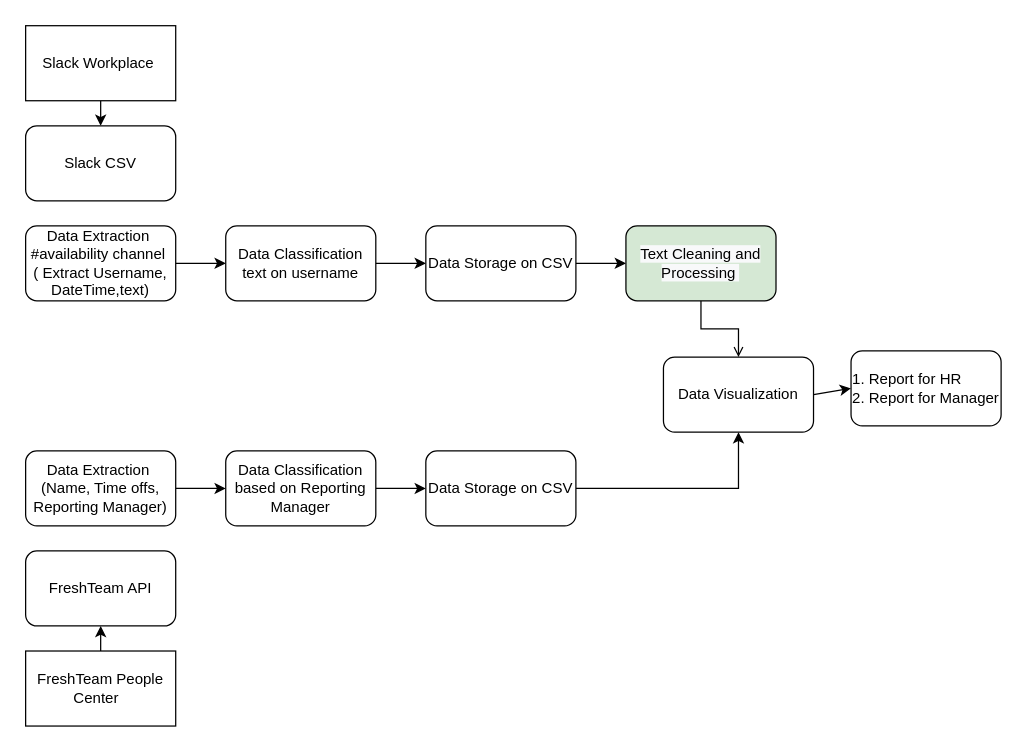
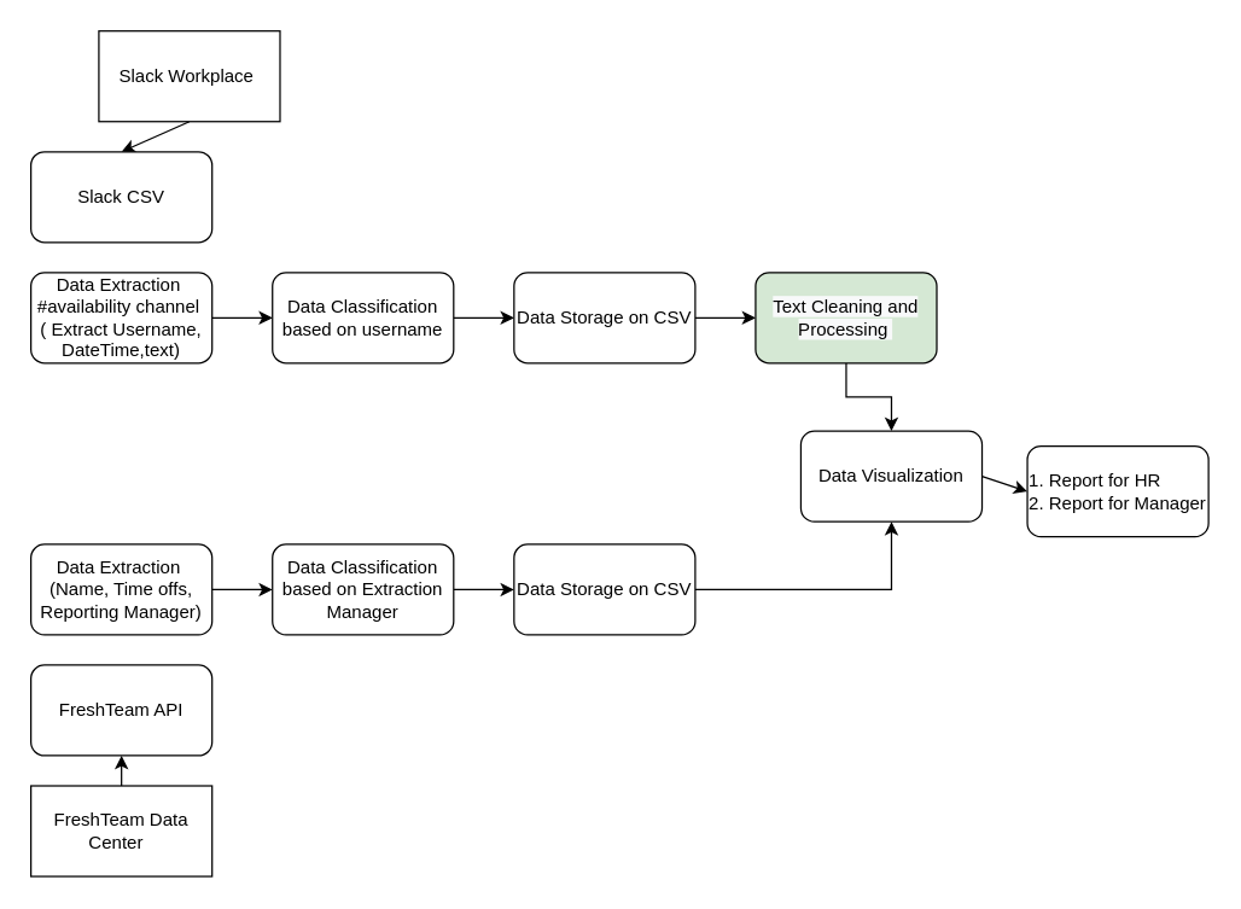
  <mxCell id="0" />
  <mxCell id="1" parent="0" />
  <mxCell id="2" style="edgeStyle=none;rounded=0;orthogonalLoop=1;jettySize=auto;html=1;exitX=0.5;exitY=1;exitDx=0;exitDy=0;entryX=0.5;entryY=0;entryDx=0;entryDy=0;" edge="1" parent="1" source="3"><mxGeometry relative="1" as="geometry"><mxPoint x="80" y="100" as="targetPoint" /></mxGeometry></mxCell>
- <mxCell id="3" value="Slack Workplace&amp;nbsp;" style="rounded=0;whiteSpace=wrap;html=1;" vertex="1" parent="1"><mxGeometry x="20" y="20" width="120" height="60" as="geometry" /></mxCell>
+ <mxCell id="3" value="Slack Workplace&amp;nbsp;" style="rounded=0;whiteSpace=wrap;html=1;" vertex="1" parent="1"><mxGeometry x="65" y="20" width="120" height="60" as="geometry" /></mxCell>
  <mxCell id="4" style="edgeStyle=none;rounded=0;orthogonalLoop=1;jettySize=auto;html=1;exitX=0.5;exitY=0;exitDx=0;exitDy=0;entryX=0.5;entryY=1;entryDx=0;entryDy=0;" edge="1" parent="1" source="5"><mxGeometry relative="1" as="geometry"><mxPoint x="80" y="500" as="targetPoint" /></mxGeometry></mxCell>
- <mxCell id="5" value="FreshTeam People Center&amp;nbsp;&amp;nbsp;" style="rounded=0;whiteSpace=wrap;html=1;" vertex="1" parent="1"><mxGeometry x="20" y="520" width="120" height="60" as="geometry" /></mxCell>
+ <mxCell id="5" value="FreshTeam Data Center&amp;nbsp;&amp;nbsp;" style="rounded=0;whiteSpace=wrap;html=1;" vertex="1" parent="1"><mxGeometry x="20" y="520" width="120" height="60" as="geometry" /></mxCell>
  <mxCell id="6" style="edgeStyle=none;rounded=0;orthogonalLoop=1;jettySize=auto;html=1;exitX=1;exitY=0.5;exitDx=0;exitDy=0;entryX=0;entryY=0.5;entryDx=0;entryDy=0;" edge="1" parent="1"><mxGeometry relative="1" as="geometry"><mxPoint x="140" y="390" as="sourcePoint" /><mxPoint x="180" y="390" as="targetPoint" /></mxGeometry></mxCell>
  <mxCell id="7" style="edgeStyle=none;rounded=0;orthogonalLoop=1;jettySize=auto;html=1;exitX=1;exitY=0.5;exitDx=0;exitDy=0;entryX=0;entryY=0.5;entryDx=0;entryDy=0;" edge="1" parent="1"><mxGeometry relative="1" as="geometry"><mxPoint x="140" y="210" as="sourcePoint" /><mxPoint x="180" y="210" as="targetPoint" /></mxGeometry></mxCell>
  <mxCell id="8" value="Slack CSV" style="rounded=1;whiteSpace=wrap;html=1;" vertex="1" parent="1"><mxGeometry x="20" y="100" width="120" height="60" as="geometry" /></mxCell>
  <mxCell id="9" value="&lt;span&gt;Data Extraction&amp;nbsp;&lt;/span&gt;&lt;br&gt;&lt;span&gt;#availability channel&amp;nbsp;&lt;/span&gt;&lt;br&gt;&lt;span&gt;( Extract Username, DateTime,text)&lt;/span&gt;" style="rounded=1;whiteSpace=wrap;html=1;" vertex="1" parent="1"><mxGeometry x="20" y="180" width="120" height="60" as="geometry" /></mxCell>
  <mxCell id="10" style="edgeStyle=none;rounded=0;orthogonalLoop=1;jettySize=auto;html=1;exitX=1;exitY=0.5;exitDx=0;exitDy=0;entryX=0;entryY=0.5;entryDx=0;entryDy=0;" edge="1" parent="1" source="11" target="13"><mxGeometry relative="1" as="geometry" /></mxCell>
- <mxCell id="11" value="&lt;span&gt;Data Classification text on username&lt;/span&gt;" style="rounded=1;whiteSpace=wrap;html=1;" vertex="1" parent="1"><mxGeometry x="180" y="180" width="120" height="60" as="geometry" /></mxCell>
+ <mxCell id="11" value="&lt;span&gt;Data Classification based on username&lt;/span&gt;" style="rounded=1;whiteSpace=wrap;html=1;" vertex="1" parent="1"><mxGeometry x="180" y="180" width="120" height="60" as="geometry" /></mxCell>
  <mxCell id="12" style="edgeStyle=none;rounded=0;orthogonalLoop=1;jettySize=auto;html=1;exitX=1;exitY=0.5;exitDx=0;exitDy=0;entryX=0;entryY=0.5;entryDx=0;entryDy=0;" edge="1" parent="1" source="13" target="15"><mxGeometry relative="1" as="geometry" /></mxCell>
  <mxCell id="13" value="&lt;span&gt;Data Storage on CSV&lt;/span&gt;" style="rounded=1;whiteSpace=wrap;html=1;" vertex="1" parent="1"><mxGeometry x="340" y="180" width="120" height="60" as="geometry" /></mxCell>
- <mxCell id="14" style="edgeStyle=orthogonalEdgeStyle;rounded=0;orthogonalLoop=1;jettySize=auto;html=1;exitX=0.5;exitY=1;exitDx=0;exitDy=0;entryX=0.5;entryY=0;entryDx=0;entryDy=0;endArrow=open;" edge="1" parent="1" source="15" target="17"><mxGeometry relative="1" as="geometry" /></mxCell>
+ <mxCell id="14" style="edgeStyle=orthogonalEdgeStyle;rounded=0;orthogonalLoop=1;jettySize=auto;html=1;exitX=0.5;exitY=1;exitDx=0;exitDy=0;entryX=0.5;entryY=0;entryDx=0;entryDy=0;" edge="1" parent="1" source="15" target="17"><mxGeometry relative="1" as="geometry" /></mxCell>
  <mxCell id="15" value="&#10;&#10;&lt;span style=&quot;color: rgb(0, 0, 0); font-family: helvetica; font-size: 12px; font-style: normal; font-weight: 400; letter-spacing: normal; text-align: center; text-indent: 0px; text-transform: none; word-spacing: 0px; background-color: rgb(248, 249, 250); display: inline; float: none;&quot;&gt;Text Cleaning and Processing&amp;nbsp;&lt;/span&gt;&#10;&#10;" style="rounded=1;whiteSpace=wrap;html=1;fillColor=#d5e8d4;" vertex="1" parent="1"><mxGeometry x="500" y="180" width="120" height="60" as="geometry" /></mxCell>
  <mxCell id="16" style="edgeStyle=none;rounded=0;orthogonalLoop=1;jettySize=auto;html=1;exitX=1;exitY=0.5;exitDx=0;exitDy=0;entryX=0;entryY=0.5;entryDx=0;entryDy=0;" edge="1" parent="1" source="17" target="18"><mxGeometry relative="1" as="geometry" /></mxCell>
  <mxCell id="17" value="&lt;span&gt;Data Visualization&lt;/span&gt;" style="rounded=1;whiteSpace=wrap;html=1;" vertex="1" parent="1"><mxGeometry x="530" y="285" width="120" height="60" as="geometry" /></mxCell>
- <mxCell id="18" value="&lt;span&gt;1. Report for HR&amp;nbsp; &amp;nbsp; &amp;nbsp; &amp;nbsp; &amp;nbsp; 2. Report for Manager&lt;/span&gt;" style="rounded=1;whiteSpace=wrap;html=1;" vertex="1" parent="1"><mxGeometry x="680" y="280" width="120" height="60" as="geometry" /></mxCell>
+ <mxCell id="18" value="&lt;span&gt;1. Report for HR&amp;nbsp; &amp;nbsp; &amp;nbsp; &amp;nbsp; &amp;nbsp; 2. Report for Manager&lt;/span&gt;" style="rounded=1;whiteSpace=wrap;html=1;" vertex="1" parent="1"><mxGeometry x="680" y="295" width="120" height="60" as="geometry" /></mxCell>
  <mxCell id="19" value="&lt;span&gt;FreshTeam API&lt;/span&gt;" style="rounded=1;whiteSpace=wrap;html=1;" vertex="1" parent="1"><mxGeometry x="20" y="440" width="120" height="60" as="geometry" /></mxCell>
  <mxCell id="20" value="&lt;span&gt;Data Extraction&amp;nbsp;&lt;/span&gt;&lt;br&gt;&lt;span&gt;(Name, Time offs, Reporting Manager)&lt;/span&gt;" style="rounded=1;whiteSpace=wrap;html=1;" vertex="1" parent="1"><mxGeometry x="20" y="360" width="120" height="60" as="geometry" /></mxCell>
  <mxCell id="21" style="edgeStyle=none;rounded=0;orthogonalLoop=1;jettySize=auto;html=1;exitX=1;exitY=0.5;exitDx=0;exitDy=0;entryX=0;entryY=0.5;entryDx=0;entryDy=0;" edge="1" parent="1" source="22" target="24"><mxGeometry relative="1" as="geometry" /></mxCell>
- <mxCell id="22" value="&lt;span&gt;Data Classification based on Reporting Manager&lt;/span&gt;" style="rounded=1;whiteSpace=wrap;html=1;" vertex="1" parent="1"><mxGeometry x="180" y="360" width="120" height="60" as="geometry" /></mxCell>
+ <mxCell id="22" value="&lt;span&gt;Data Classification based on Extraction Manager&lt;/span&gt;" style="rounded=1;whiteSpace=wrap;html=1;" vertex="1" parent="1"><mxGeometry x="180" y="360" width="120" height="60" as="geometry" /></mxCell>
  <mxCell id="23" style="edgeStyle=orthogonalEdgeStyle;rounded=0;orthogonalLoop=1;jettySize=auto;html=1;exitX=1;exitY=0.5;exitDx=0;exitDy=0;entryX=0.5;entryY=1;entryDx=0;entryDy=0;" edge="1" parent="1" source="24" target="17"><mxGeometry relative="1" as="geometry" /></mxCell>
  <mxCell id="24" value="Data Storage on CSV" style="rounded=1;whiteSpace=wrap;html=1;" vertex="1" parent="1"><mxGeometry x="340" y="360" width="120" height="60" as="geometry" /></mxCell>
